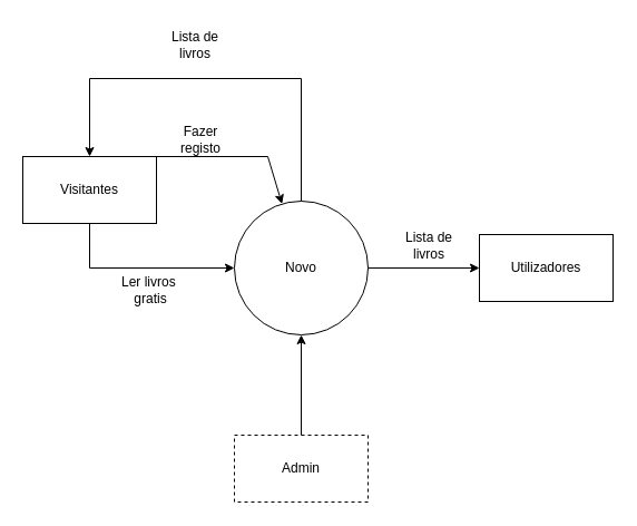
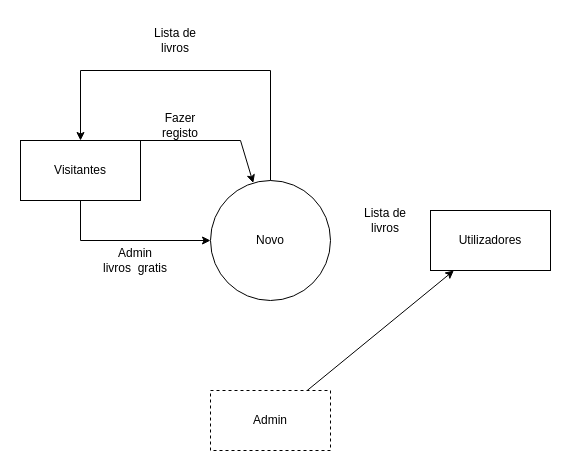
  <mxCell id="0" />
  <mxCell id="1" parent="0" />
  <mxCell id="2" value="Novo" style="ellipse;whiteSpace=wrap;html=1;aspect=fixed;" parent="1" vertex="1"><mxGeometry x="210" y="180" width="120" height="120" as="geometry" /></mxCell>
  <mxCell id="3" value="&lt;div&gt;Admin&lt;/div&gt;" style="rounded=0;whiteSpace=wrap;html=1;dashed=1;" parent="1" vertex="1"><mxGeometry x="210" y="390" width="120" height="60" as="geometry" /></mxCell>
  <mxCell id="4" value="Utilizadores" style="rounded=0;whiteSpace=wrap;html=1;" parent="1" vertex="1"><mxGeometry x="430" y="210" width="120" height="60" as="geometry" /></mxCell>
- <mxCell id="5" value="" style="endArrow=classic;html=1;rounded=0;" parent="1" source="3" target="2" edge="1"><mxGeometry width="50" height="50" relative="1" as="geometry"><mxPoint x="240" y="300" as="sourcePoint" /><mxPoint x="290" y="250" as="targetPoint" /></mxGeometry></mxCell>
- <mxCell id="6" value="" style="endArrow=classic;html=1;rounded=0;" parent="1" source="2" target="4" edge="1"><mxGeometry width="50" height="50" relative="1" as="geometry"><mxPoint x="390" y="330" as="sourcePoint" /><mxPoint x="322" y="292" as="targetPoint" /></mxGeometry></mxCell>
+ <mxCell id="5" value="" style="endArrow=classic;html=1;rounded=0;" parent="1" source="3" target="4" edge="1"><mxGeometry width="50" height="50" relative="1" as="geometry"><mxPoint x="240" y="300" as="sourcePoint" /><mxPoint x="290" y="250" as="targetPoint" /></mxGeometry></mxCell>
  <mxCell id="7" value="Visitantes" style="rounded=0;whiteSpace=wrap;html=1;" vertex="1" parent="1"><mxGeometry x="20" y="140" width="120" height="60" as="geometry" /></mxCell>
  <mxCell id="8" value="" style="endArrow=classic;html=1;rounded=0;exitX=0.5;exitY=0;exitDx=0;exitDy=0;" edge="1" parent="1" source="2" target="7"><mxGeometry width="50" height="50" relative="1" as="geometry"><mxPoint x="240" y="300" as="sourcePoint" /><mxPoint x="40" y="60" as="targetPoint" /><Array as="points"><mxPoint x="270" y="70" /><mxPoint x="80" y="70" /></Array></mxGeometry></mxCell>
  <mxCell id="9" value="Lista de livros" style="text;html=1;align=center;verticalAlign=middle;whiteSpace=wrap;rounded=0;" vertex="1" parent="1"><mxGeometry x="350" y="200" width="70" height="40" as="geometry" /></mxCell>
  <mxCell id="10" value="Lista de livros" style="text;html=1;align=center;verticalAlign=middle;whiteSpace=wrap;rounded=0;" vertex="1" parent="1"><mxGeometry x="140" y="20" width="70" height="40" as="geometry" /></mxCell>
  <mxCell id="11" value="" style="endArrow=classic;html=1;rounded=0;" edge="1" parent="1" source="7" target="2"><mxGeometry width="50" height="50" relative="1" as="geometry"><mxPoint x="240" y="300" as="sourcePoint" /><mxPoint x="80" y="290" as="targetPoint" /><Array as="points"><mxPoint x="80" y="240" /></Array></mxGeometry></mxCell>
- <mxCell id="12" value="Ler livros&amp;nbsp; gratis" style="text;html=1;align=center;verticalAlign=middle;whiteSpace=wrap;rounded=0;" vertex="1" parent="1"><mxGeometry x="100" y="240" width="70" height="40" as="geometry" /></mxCell>
+ <mxCell id="12" value="Admin livros&amp;nbsp; gratis" style="text;html=1;align=center;verticalAlign=middle;whiteSpace=wrap;rounded=0;" vertex="1" parent="1"><mxGeometry x="100" y="240" width="70" height="40" as="geometry" /></mxCell>
  <mxCell id="13" value="" style="endArrow=classic;html=1;rounded=0;exitX=1;exitY=0;exitDx=0;exitDy=0;" edge="1" parent="1" source="7" target="2"><mxGeometry width="50" height="50" relative="1" as="geometry"><mxPoint x="125" y="140" as="sourcePoint" /><mxPoint x="265" y="140" as="targetPoint" /><Array as="points"><mxPoint x="240" y="140" /></Array></mxGeometry></mxCell>
  <mxCell id="14" value="Fazer registo" style="text;html=1;align=center;verticalAlign=middle;whiteSpace=wrap;rounded=0;" vertex="1" parent="1"><mxGeometry x="150" y="110" width="60" height="30" as="geometry" /></mxCell>
